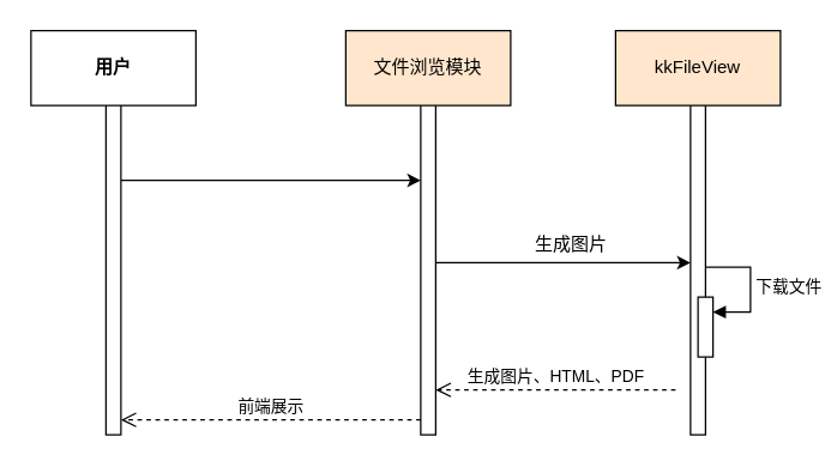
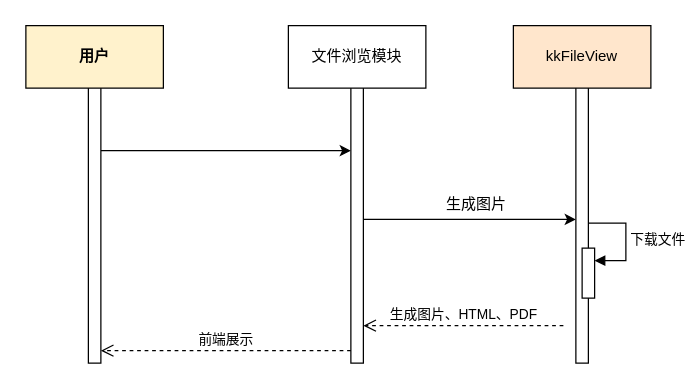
  <mxCell id="0" />
  <mxCell id="1" parent="0" />
  <mxCell id="2" style="edgeStyle=orthogonalEdgeStyle;rounded=0;orthogonalLoop=1;jettySize=auto;html=1;curved=0;" edge="1" parent="1"><mxGeometry relative="1" as="geometry"><mxPoint x="280" y="120" as="targetPoint" /><mxPoint x="80" y="120" as="sourcePoint" /></mxGeometry></mxCell>
  <mxCell id="3" value="" style="html=1;points=[[0,0,0,0,5],[0,1,0,0,-5],[1,0,0,0,5],[1,1,0,0,-5]];perimeter=orthogonalPerimeter;outlineConnect=0;targetShapes=umlLifeline;portConstraint=eastwest;newEdgeStyle={&quot;curved&quot;:0,&quot;rounded&quot;:0};fontStyle=1" vertex="1" parent="1"><mxGeometry x="70" y="60" width="10" height="230" as="geometry" /></mxCell>
- <mxCell id="4" value="用户" style="html=1;whiteSpace=wrap;fontStyle=1" vertex="1" parent="1"><mxGeometry x="20" y="20" width="110" height="50" as="geometry" /></mxCell>
+ <mxCell id="4" value="用户" style="html=1;whiteSpace=wrap;fontStyle=1;fillColor=#fff2cc;" vertex="1" parent="1"><mxGeometry x="20" y="20" width="110" height="50" as="geometry" /></mxCell>
  <mxCell id="5" style="edgeStyle=orthogonalEdgeStyle;rounded=0;orthogonalLoop=1;jettySize=auto;html=1;curved=0;" edge="1" parent="1" source="6" target="8"><mxGeometry relative="1" as="geometry" /></mxCell>
  <mxCell id="6" value="" style="html=1;points=[[0,0,0,0,5],[0,1,0,0,-5],[1,0,0,0,5],[1,1,0,0,-5]];perimeter=orthogonalPerimeter;outlineConnect=0;targetShapes=umlLifeline;portConstraint=eastwest;newEdgeStyle={&quot;curved&quot;:0,&quot;rounded&quot;:0};" vertex="1" parent="1"><mxGeometry x="280" y="60" width="10" height="230" as="geometry" /></mxCell>
- <mxCell id="7" value="文件浏览模块" style="html=1;whiteSpace=wrap;fillColor=#ffe6cc;" vertex="1" parent="1"><mxGeometry x="230" y="20" width="110" height="50" as="geometry" /></mxCell>
+ <mxCell id="7" value="文件浏览模块" style="html=1;whiteSpace=wrap;" vertex="1" parent="1"><mxGeometry x="230" y="20" width="110" height="50" as="geometry" /></mxCell>
  <mxCell id="8" value="" style="html=1;points=[[0,0,0,0,5],[0,1,0,0,-5],[1,0,0,0,5],[1,1,0,0,-5]];perimeter=orthogonalPerimeter;outlineConnect=0;targetShapes=umlLifeline;portConstraint=eastwest;newEdgeStyle={&quot;curved&quot;:0,&quot;rounded&quot;:0};" vertex="1" parent="1"><mxGeometry x="460" y="60" width="10" height="230" as="geometry" /></mxCell>
  <mxCell id="9" value="kkFileView" style="html=1;whiteSpace=wrap;fillColor=#ffe6cc;" vertex="1" parent="1"><mxGeometry x="410" y="20" width="110" height="50" as="geometry" /></mxCell>
  <mxCell id="10" value="生成图片" style="text;html=1;align=center;verticalAlign=middle;resizable=0;points=[];autosize=1;strokeColor=none;fillColor=none;" vertex="1" parent="1"><mxGeometry x="330" y="148" width="100" height="30" as="geometry" /></mxCell>
  <mxCell id="11" value="" style="html=1;points=[[0,0,0,0,5],[0,1,0,0,-5],[1,0,0,0,5],[1,1,0,0,-5]];perimeter=orthogonalPerimeter;outlineConnect=0;targetShapes=umlLifeline;portConstraint=eastwest;newEdgeStyle={&quot;curved&quot;:0,&quot;rounded&quot;:0};" vertex="1" parent="1"><mxGeometry x="465" y="198" width="10" height="40" as="geometry" /></mxCell>
  <mxCell id="12" value="下载文件" style="html=1;align=left;spacingLeft=2;endArrow=block;rounded=0;edgeStyle=orthogonalEdgeStyle;curved=0;rounded=0;" edge="1" target="11" parent="1"><mxGeometry relative="1" as="geometry"><mxPoint x="470" y="178" as="sourcePoint" /><Array as="points"><mxPoint x="500" y="208" /></Array></mxGeometry></mxCell>
  <mxCell id="13" value="生成图片、HTML、PDF" style="html=1;verticalAlign=bottom;endArrow=open;dashed=1;endSize=8;curved=0;rounded=0;" edge="1" parent="1" target="6"><mxGeometry relative="1" as="geometry"><mxPoint x="450" y="260" as="sourcePoint" /><mxPoint x="370" y="260" as="targetPoint" /></mxGeometry></mxCell>
  <mxCell id="14" value="前端展示" style="html=1;verticalAlign=bottom;endArrow=open;dashed=1;endSize=8;curved=0;rounded=0;" edge="1" parent="1" target="3"><mxGeometry relative="1" as="geometry"><mxPoint x="280" y="280" as="sourcePoint" /><mxPoint x="120" y="280" as="targetPoint" /></mxGeometry></mxCell>
